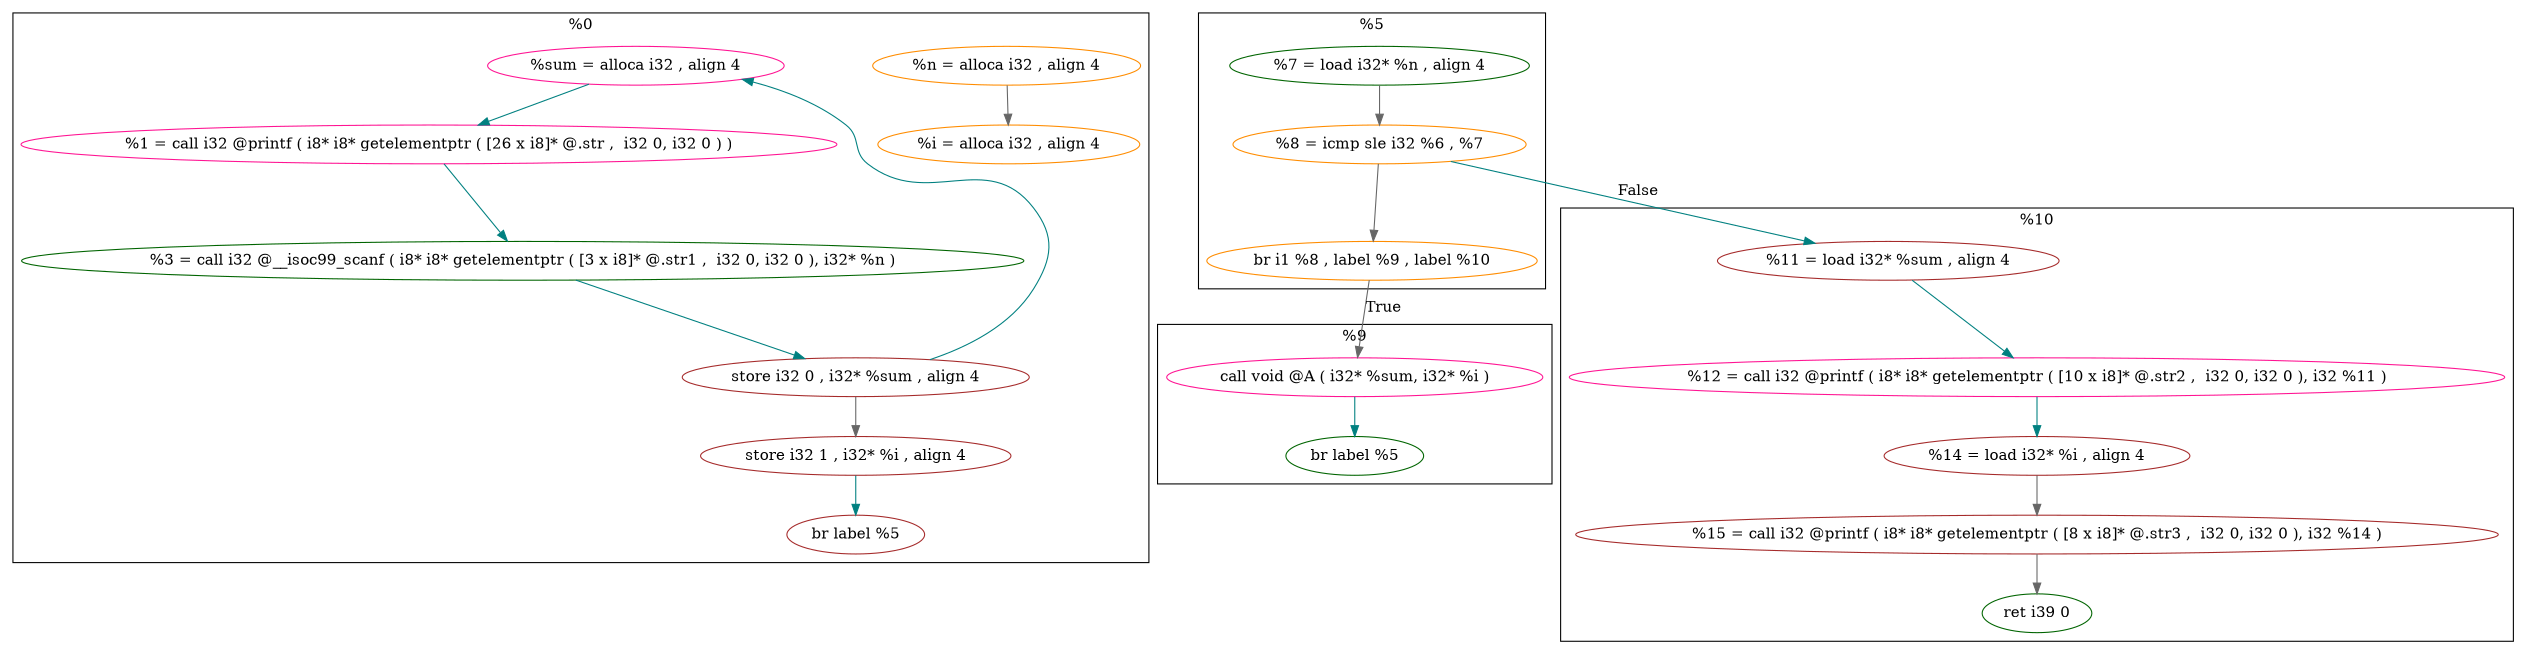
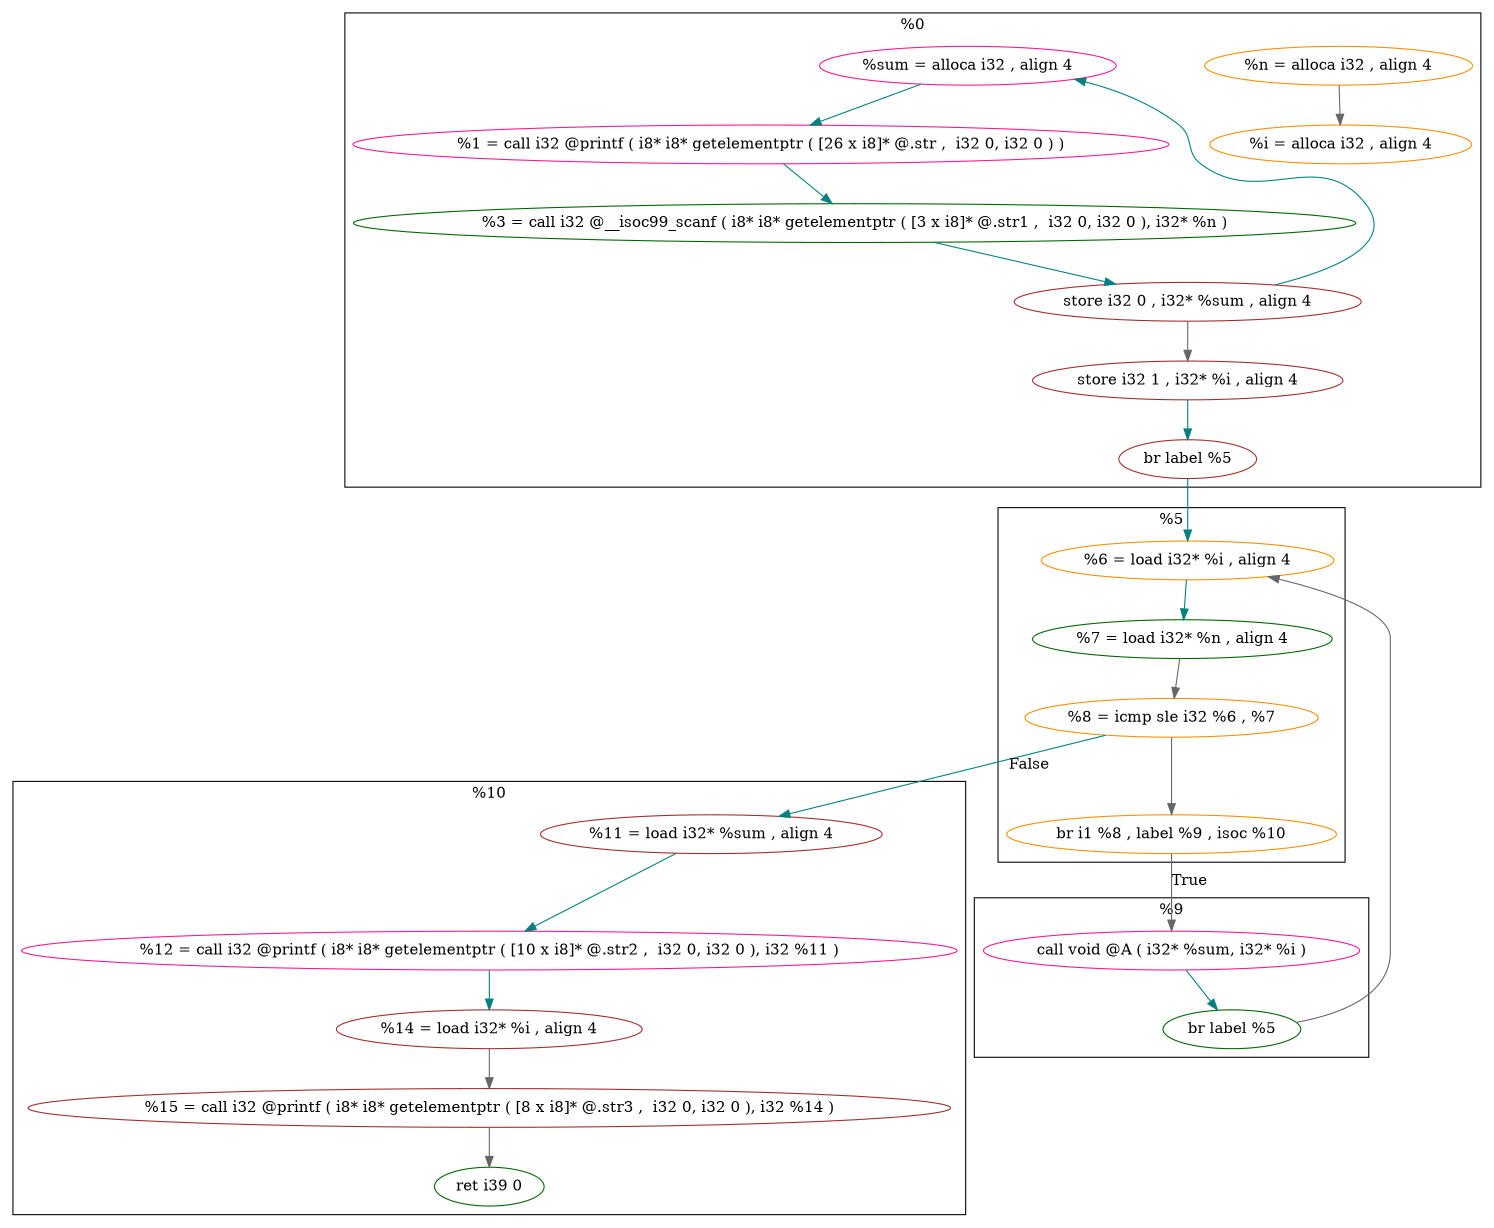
  digraph {
    node [color=brown]
    edge [color=teal]
    n1 [color=darkorange height=0.5 label="%n = alloca i32 , align 4" width=3.4464]
    n2 [color=darkorange height=0.5 label="%i = alloca i32 , align 4" width=3.3686]
    n3 [color=deeppink height=0.5 label="%sum = alloca i32 , align 4" width=3.8165]
    n4 [color=deeppink height=0.5 label="%1 = call i32 @printf ( i8* i8* getelementptr ( [26 x i8]* @.str ,  i32 0, i32 0 ) )" width=10.513]
    n5 [color=darkgreen height=0.5 label="%3 = call i32 @__isoc99_scanf ( i8* i8* getelementptr ( [3 x i8]* @.str1 ,  i32 0, i32 0 ), i32* %n )" width=12.922]
    n6 [height=0.5 label="store i32 0 , i32* %sum , align 4" width=4.4748]
    n7 [height=0.5 label="store i32 1 , i32* %i , align 4" width=4.004]
    n8 [height=0.5 label="br label %5" width=1.7596]
+   n9 [color=darkorange height=0.5 label="%6 = load i32* %i , align 4" width=3.7616]
    n10 [color=darkgreen height=0.5 label="%7 = load i32* %n , align 4" width=3.8623]
    n11 [color=darkorange height=0.5 label="%8 = icmp sle i32 %6 , %7" width=3.7846]
-   n12 [color=darkorange height=0.5 label="br i1 %8 , label %9 , label %10" width=4.2554]
+   n12 [color=darkorange height=0.5 label="br i1 %8 , label %9 , isoc %10" width=4.2554]
    n13 [color=deeppink height=0.5 label="call void @A ( i32* %sum, i32* %i )" width=4.8449]
    n14 [color=darkgreen height=0.5 label="br label %5" width=1.7596]
    n15 [height=0.5 label="%11 = load i32* %sum , align 4" width=4.397]
    n16 [color=deeppink height=0.5 label="%12 = call i32 @printf ( i8* i8* getelementptr ( [10 x i8]* @.str2 ,  i32 0, i32 0 ), i32 %11 )" width=12.058]
    n17 [height=0.5 label="%14 = load i32* %i , align 4" width=3.9262]
    n18 [height=0.5 label="%15 = call i32 @printf ( i8* i8* getelementptr ( [8 x i8]* @.str3 ,  i32 0, i32 0 ), i32 %14 )" width=11.893]
    n19 [color=darkgreen height=0.5 label="ret i39 0" width=1.3985]
    subgraph cluster_1 {
      label="%0"
      n1
      n2
      n3
      n4
      n5
      n6
      n7
      n8
    }
    subgraph cluster_2 {
      label="%5"
+     n9
      n10
      n11
      n12
    }
    subgraph cluster_3 {
      label="%9"
      n13
      n14
    }
    subgraph cluster_4 {
      label="%10"
      n15
      n16
      n17
      n18
      n19
    }
    n1 -> n2 [color=gray40]
    n3 -> n4
    n4 -> n5
    n5 -> n6
    n6 -> n3
    n6 -> n7 [color=gray40]
    n7 -> n8
+   n8 -> n9
+   n9 -> n10
    n10 -> n11 [color=gray40]
    n11 -> n12 [color=gray40]
    n11 -> n15 [label=False]
    n12 -> n13 [color=gray40 label=True]
    n13 -> n14
+   n14 -> n9 [color=gray40]
    n15 -> n16
    n16 -> n17
    n17 -> n18 [color=gray40]
    n18 -> n19 [color=gray40]
  }
